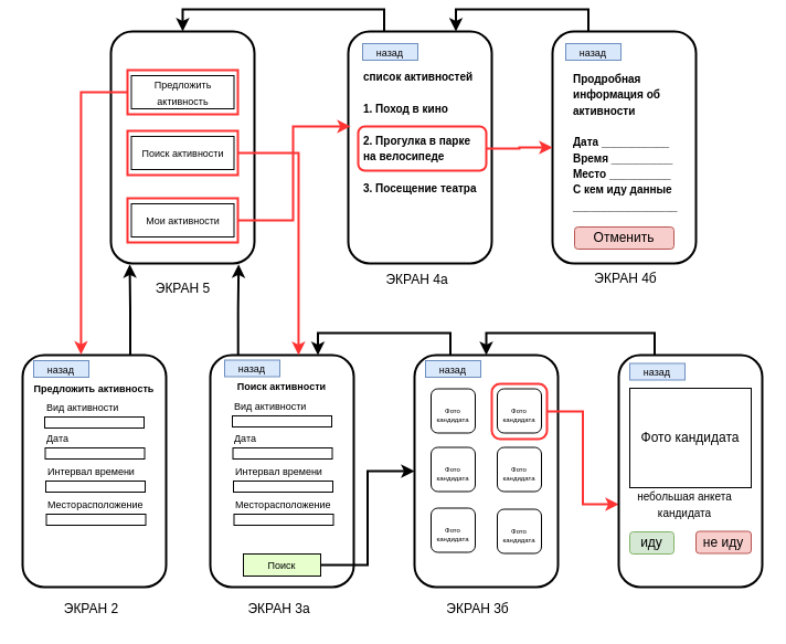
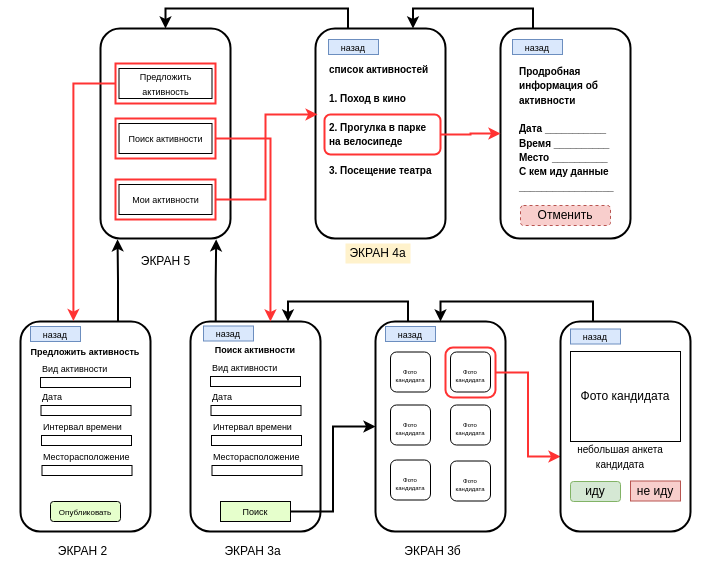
  <mxCell id="0" />
  <mxCell id="1" parent="0" />
  <mxCell id="2" value="" style="rounded=1;whiteSpace=wrap;html=1;strokeWidth=2;" vertex="1" parent="1"><mxGeometry x="190" y="313" width="130" height="210" as="geometry" /></mxCell>
  <mxCell id="3" value="&lt;font style=&quot;font-size: 9px;&quot;&gt;&lt;b&gt;Поиск активности&lt;/b&gt;&lt;/font&gt;" style="text;strokeColor=none;align=center;fillColor=none;html=1;verticalAlign=middle;whiteSpace=wrap;rounded=0;" vertex="1" parent="1"><mxGeometry x="195" y="325.5" width="120" height="30" as="geometry" /></mxCell>
  <mxCell id="4" value="" style="rounded=0;whiteSpace=wrap;html=1;strokeWidth=1;" vertex="1" parent="1"><mxGeometry x="210" y="368" width="90" height="10" as="geometry" /></mxCell>
  <mxCell id="5" value="&lt;font style=&quot;font-size: 9px;&quot;&gt;Вид активности&lt;/font&gt;" style="text;strokeColor=none;align=left;fillColor=none;html=1;verticalAlign=middle;whiteSpace=wrap;rounded=0;" vertex="1" parent="1"><mxGeometry x="209.5" y="354" width="95" height="10" as="geometry" /></mxCell>
  <mxCell id="6" value="" style="rounded=0;whiteSpace=wrap;html=1;strokeWidth=1;" vertex="1" parent="1"><mxGeometry x="210.5" y="397" width="90" height="10" as="geometry" /></mxCell>
  <mxCell id="7" value="&lt;font style=&quot;font-size: 9px;&quot;&gt;Дата&lt;/font&gt;" style="text;strokeColor=none;align=left;fillColor=none;html=1;verticalAlign=middle;whiteSpace=wrap;rounded=0;" vertex="1" parent="1"><mxGeometry x="210" y="383" width="95" height="10" as="geometry" /></mxCell>
  <mxCell id="8" value="&lt;font style=&quot;font-size: 9px;&quot;&gt;Интервал времени&lt;/font&gt;" style="text;strokeColor=none;align=left;fillColor=none;html=1;verticalAlign=middle;whiteSpace=wrap;rounded=0;" vertex="1" parent="1"><mxGeometry x="210.5" y="413" width="95" height="10" as="geometry" /></mxCell>
  <mxCell id="9" value="" style="rounded=0;whiteSpace=wrap;html=1;strokeWidth=1;" vertex="1" parent="1"><mxGeometry x="211" y="427" width="90" height="10" as="geometry" /></mxCell>
  <mxCell id="10" value="&lt;font style=&quot;font-size: 9px;&quot;&gt;Месторасположение&lt;/font&gt;" style="text;strokeColor=none;align=left;fillColor=none;html=1;verticalAlign=middle;whiteSpace=wrap;rounded=0;" vertex="1" parent="1"><mxGeometry x="211" y="443" width="95" height="10" as="geometry" /></mxCell>
  <mxCell id="11" value="" style="rounded=0;whiteSpace=wrap;html=1;strokeWidth=1;" vertex="1" parent="1"><mxGeometry x="211.5" y="457" width="90" height="10" as="geometry" /></mxCell>
  <mxCell id="12" style="edgeStyle=orthogonalEdgeStyle;rounded=0;orthogonalLoop=1;jettySize=auto;html=1;entryX=0;entryY=0.5;entryDx=0;entryDy=0;strokeWidth=2;" edge="1" parent="1" source="13" target="15"><mxGeometry relative="1" as="geometry" /></mxCell>
  <mxCell id="13" value="&lt;font style=&quot;font-size: 9px;&quot;&gt;Поиск&lt;/font&gt;" style="whiteSpace=wrap;html=1;fillColor=#E6FFCC;rounded=0;" vertex="1" parent="1"><mxGeometry x="220" y="493" width="70" height="20" as="geometry" /></mxCell>
  <mxCell id="14" style="edgeStyle=orthogonalEdgeStyle;rounded=0;orthogonalLoop=1;jettySize=auto;html=1;exitX=0.25;exitY=0;exitDx=0;exitDy=0;entryX=0.75;entryY=0;entryDx=0;entryDy=0;strokeWidth=2;" edge="1" parent="1" source="15" target="2"><mxGeometry relative="1" as="geometry" /></mxCell>
  <mxCell id="15" value="" style="rounded=1;whiteSpace=wrap;html=1;strokeWidth=2;" vertex="1" parent="1"><mxGeometry x="375" y="313" width="130" height="210" as="geometry" /></mxCell>
  <mxCell id="16" value="" style="rounded=1;whiteSpace=wrap;html=1;strokeWidth=2;" vertex="1" parent="1"><mxGeometry x="20" y="313" width="130" height="210" as="geometry" /></mxCell>
  <mxCell id="17" value="&lt;font style=&quot;font-size: 9px;&quot;&gt;&lt;b&gt;Предложить активность&lt;/b&gt;&lt;/font&gt;" style="text;strokeColor=none;align=center;fillColor=none;html=1;verticalAlign=middle;whiteSpace=wrap;rounded=0;" vertex="1" parent="1"><mxGeometry x="25" y="328" width="120" height="30" as="geometry" /></mxCell>
  <mxCell id="18" value="" style="rounded=0;whiteSpace=wrap;html=1;strokeWidth=1;" vertex="1" parent="1"><mxGeometry x="40" y="369" width="90" height="10" as="geometry" /></mxCell>
  <mxCell id="19" value="&lt;font style=&quot;font-size: 9px;&quot;&gt;Вид активности&lt;/font&gt;" style="text;strokeColor=none;align=left;fillColor=none;html=1;verticalAlign=middle;whiteSpace=wrap;rounded=0;" vertex="1" parent="1"><mxGeometry x="39.5" y="355" width="95" height="10" as="geometry" /></mxCell>
  <mxCell id="20" value="" style="rounded=0;whiteSpace=wrap;html=1;strokeWidth=1;" vertex="1" parent="1"><mxGeometry x="40.5" y="397" width="90" height="10" as="geometry" /></mxCell>
  <mxCell id="21" value="&lt;font style=&quot;font-size: 9px;&quot;&gt;Дата&lt;/font&gt;" style="text;strokeColor=none;align=left;fillColor=none;html=1;verticalAlign=middle;whiteSpace=wrap;rounded=0;" vertex="1" parent="1"><mxGeometry x="40" y="383" width="95" height="10" as="geometry" /></mxCell>
  <mxCell id="22" value="&lt;font style=&quot;font-size: 9px;&quot;&gt;Интервал времени&lt;/font&gt;" style="text;strokeColor=none;align=left;fillColor=none;html=1;verticalAlign=middle;whiteSpace=wrap;rounded=0;" vertex="1" parent="1"><mxGeometry x="40.5" y="413" width="95" height="10" as="geometry" /></mxCell>
  <mxCell id="23" value="" style="rounded=0;whiteSpace=wrap;html=1;strokeWidth=1;" vertex="1" parent="1"><mxGeometry x="41" y="427" width="90" height="10" as="geometry" /></mxCell>
  <mxCell id="24" value="&lt;font style=&quot;font-size: 9px;&quot;&gt;Месторасположение&lt;/font&gt;" style="text;strokeColor=none;align=left;fillColor=none;html=1;verticalAlign=middle;whiteSpace=wrap;rounded=0;" vertex="1" parent="1"><mxGeometry x="41" y="443" width="95" height="10" as="geometry" /></mxCell>
  <mxCell id="25" value="" style="rounded=0;whiteSpace=wrap;html=1;strokeWidth=1;" vertex="1" parent="1"><mxGeometry x="41.5" y="457" width="90" height="10" as="geometry" /></mxCell>
+ <mxCell id="26" value="&lt;font style=&quot;font-size: 8px;&quot;&gt;Опубликовать&lt;/font&gt;" style="rounded=1;whiteSpace=wrap;html=1;fillColor=#E6FFCC;" vertex="1" parent="1"><mxGeometry x="50" y="493" width="70" height="20" as="geometry" /></mxCell>
  <mxCell id="27" value="&lt;font style=&quot;font-size: 6px;&quot;&gt;Фото&lt;/font&gt;&lt;div style=&quot;line-height: 0%;&quot;&gt;&lt;font style=&quot;font-size: 6px;&quot;&gt;кандидата&lt;/font&gt;&lt;/div&gt;" style="rounded=1;whiteSpace=wrap;html=1;" vertex="1" parent="1"><mxGeometry x="390" y="343.5" width="40" height="40" as="geometry" /></mxCell>
  <mxCell id="28" value="&lt;font style=&quot;font-size: 6px;&quot;&gt;Фото&lt;/font&gt;&lt;div style=&quot;line-height: 0px;&quot;&gt;&lt;font style=&quot;font-size: 6px;&quot;&gt;кандидата&lt;/font&gt;&lt;/div&gt;" style="rounded=1;whiteSpace=wrap;html=1;" vertex="1" parent="1"><mxGeometry x="390" y="396.5" width="40" height="40" as="geometry" /></mxCell>
  <mxCell id="29" value="&lt;font style=&quot;font-size: 6px;&quot;&gt;Фото&lt;/font&gt;&lt;div style=&quot;line-height: 0px;&quot;&gt;&lt;font style=&quot;font-size: 6px;&quot;&gt;кандидата&lt;/font&gt;&lt;/div&gt;" style="rounded=1;whiteSpace=wrap;html=1;" vertex="1" parent="1"><mxGeometry x="450" y="343.5" width="40" height="40" as="geometry" /></mxCell>
  <mxCell id="30" value="&lt;font style=&quot;font-size: 6px;&quot;&gt;Фото&lt;/font&gt;&lt;div style=&quot;line-height: 0px;&quot;&gt;&lt;font style=&quot;font-size: 6px;&quot;&gt;кандидата&lt;/font&gt;&lt;/div&gt;" style="rounded=1;whiteSpace=wrap;html=1;" vertex="1" parent="1"><mxGeometry x="450" y="396.5" width="40" height="40" as="geometry" /></mxCell>
  <mxCell id="31" value="&lt;font style=&quot;font-size: 6px;&quot;&gt;Фото&lt;/font&gt;&lt;div style=&quot;line-height: 0px;&quot;&gt;&lt;font style=&quot;font-size: 6px;&quot;&gt;кандидата&lt;/font&gt;&lt;/div&gt;" style="rounded=1;whiteSpace=wrap;html=1;" vertex="1" parent="1"><mxGeometry x="390" y="451.5" width="40" height="40" as="geometry" /></mxCell>
  <mxCell id="32" value="&lt;font style=&quot;font-size: 6px;&quot;&gt;Фото&lt;/font&gt;&lt;div style=&quot;line-height: 0px;&quot;&gt;&lt;font style=&quot;font-size: 6px;&quot;&gt;кандидата&lt;/font&gt;&lt;/div&gt;" style="rounded=1;whiteSpace=wrap;html=1;" vertex="1" parent="1"><mxGeometry x="450" y="452.5" width="40" height="40" as="geometry" /></mxCell>
  <mxCell id="33" style="edgeStyle=orthogonalEdgeStyle;rounded=0;orthogonalLoop=1;jettySize=auto;html=1;entryX=0;entryY=0.5;entryDx=0;entryDy=0;strokeColor=#FF3333;strokeWidth=2;" edge="1" parent="1" source="34" target="49"><mxGeometry relative="1" as="geometry" /></mxCell>
  <mxCell id="34" value="" style="rounded=1;whiteSpace=wrap;html=1;fillColor=none;strokeColor=#FF3333;strokeWidth=2;" vertex="1" parent="1"><mxGeometry x="445" y="339" width="50" height="50" as="geometry" /></mxCell>
  <mxCell id="35" style="edgeStyle=orthogonalEdgeStyle;rounded=0;orthogonalLoop=1;jettySize=auto;html=1;exitX=0.25;exitY=0;exitDx=0;exitDy=0;entryX=0.5;entryY=0;entryDx=0;entryDy=0;strokeWidth=2;" edge="1" parent="1" source="36" target="15"><mxGeometry relative="1" as="geometry" /></mxCell>
  <mxCell id="36" value="" style="rounded=1;whiteSpace=wrap;html=1;strokeWidth=2;" vertex="1" parent="1"><mxGeometry x="560" y="313" width="130" height="210" as="geometry" /></mxCell>
  <mxCell id="37" value="" style="rounded=1;whiteSpace=wrap;html=1;strokeWidth=2;" vertex="1" parent="1"><mxGeometry x="100" y="20" width="130" height="210" as="geometry" /></mxCell>
  <mxCell id="38" value="&lt;font style=&quot;font-size: 9px;&quot;&gt;Предложить активность&lt;/font&gt;" style="text;strokeColor=default;align=center;fillColor=none;html=1;verticalAlign=middle;whiteSpace=wrap;rounded=0;" vertex="1" parent="1"><mxGeometry x="118.5" y="60" width="93" height="30" as="geometry" /></mxCell>
  <mxCell id="39" value="&lt;font style=&quot;font-size: 9px;&quot;&gt;Поиск активности&lt;/font&gt;" style="text;strokeColor=default;align=center;fillColor=none;html=1;verticalAlign=middle;whiteSpace=wrap;rounded=0;" vertex="1" parent="1"><mxGeometry x="118.5" y="115" width="93" height="30" as="geometry" /></mxCell>
  <mxCell id="40" value="&lt;font style=&quot;font-size: 9px;&quot;&gt;Мои активности&lt;/font&gt;" style="text;strokeColor=default;align=center;fillColor=none;html=1;verticalAlign=middle;whiteSpace=wrap;rounded=0;" vertex="1" parent="1"><mxGeometry x="118.5" y="176" width="93" height="30" as="geometry" /></mxCell>
  <mxCell id="41" value="" style="rounded=0;whiteSpace=wrap;html=1;fillColor=none;strokeColor=#FF3333;strokeWidth=2;" vertex="1" parent="1"><mxGeometry x="115" y="55" width="100" height="40" as="geometry" /></mxCell>
  <mxCell id="42" style="edgeStyle=orthogonalEdgeStyle;rounded=0;orthogonalLoop=1;jettySize=auto;html=1;exitX=0;exitY=0.5;exitDx=0;exitDy=0;entryX=0.407;entryY=-0.002;entryDx=0;entryDy=0;entryPerimeter=0;strokeColor=#FF3333;strokeWidth=2;" edge="1" parent="1" source="41" target="16"><mxGeometry relative="1" as="geometry" /></mxCell>
  <mxCell id="43" value="" style="rounded=0;whiteSpace=wrap;html=1;fillColor=none;strokeColor=#FF3333;strokeWidth=2;" vertex="1" parent="1"><mxGeometry x="115" y="110" width="100" height="40" as="geometry" /></mxCell>
  <mxCell id="44" value="" style="rounded=0;whiteSpace=wrap;html=1;fillColor=none;strokeColor=#FF3333;strokeWidth=2;" vertex="1" parent="1"><mxGeometry x="115" y="171" width="100" height="40" as="geometry" /></mxCell>
  <mxCell id="45" style="edgeStyle=orthogonalEdgeStyle;rounded=0;orthogonalLoop=1;jettySize=auto;html=1;exitX=1;exitY=0.5;exitDx=0;exitDy=0;strokeColor=#FF3333;strokeWidth=2;entryX=0.615;entryY=0;entryDx=0;entryDy=0;entryPerimeter=0;" edge="1" parent="1" source="43" target="2"><mxGeometry relative="1" as="geometry"><mxPoint x="270" y="303" as="targetPoint" /></mxGeometry></mxCell>
  <mxCell id="46" value="Фото кандидата" style="rounded=0;whiteSpace=wrap;html=1;" vertex="1" parent="1"><mxGeometry x="570" y="343" width="110" height="90" as="geometry" /></mxCell>
- <mxCell id="47" value="иду" style="rounded=1;whiteSpace=wrap;html=1;fillColor=#d5e8d4;strokeColor=#82b366;" vertex="1" parent="1"><mxGeometry x="570" y="473" width="40" height="20" as="geometry" /></mxCell>
- <mxCell id="48" value="не иду" style="rounded=1;whiteSpace=wrap;html=1;fillColor=#f8cecc;strokeColor=#b85450;" vertex="1" parent="1"><mxGeometry x="630" y="472.5" width="50" height="20" as="geometry" /></mxCell>
+ <mxCell id="47" value="иду" style="rounded=1;whiteSpace=wrap;html=1;fillColor=#d5e8d4;strokeColor=#82b366;" vertex="1" parent="1"><mxGeometry x="570" y="473" width="50" height="20" as="geometry" /></mxCell>
+ <mxCell id="48" value="не иду" style="whiteSpace=wrap;html=1;fillColor=#f8cecc;strokeColor=#b85450;rounded=0;" vertex="1" parent="1"><mxGeometry x="630" y="472.5" width="50" height="20" as="geometry" /></mxCell>
  <mxCell id="49" value="&lt;font size=&quot;1&quot;&gt;небольшая анкета кандидата&lt;/font&gt;" style="text;strokeColor=none;align=center;fillColor=none;html=1;verticalAlign=middle;whiteSpace=wrap;rounded=0;" vertex="1" parent="1"><mxGeometry x="560" y="433" width="120" height="30" as="geometry" /></mxCell>
  <mxCell id="50" value="&lt;font style=&quot;font-size: 9px;&quot;&gt;назад&lt;/font&gt;" style="rounded=0;whiteSpace=wrap;html=1;fillColor=#dae8fc;strokeColor=#6c8ebf;" vertex="1" parent="1"><mxGeometry x="385" y="318" width="50" height="15" as="geometry" /></mxCell>
  <mxCell id="51" value="&lt;font style=&quot;font-size: 9px;&quot;&gt;назад&lt;/font&gt;" style="rounded=0;whiteSpace=wrap;html=1;fillColor=#dae8fc;strokeColor=#6c8ebf;" vertex="1" parent="1"><mxGeometry x="570" y="320.5" width="50" height="15" as="geometry" /></mxCell>
  <mxCell id="52" value="&lt;font style=&quot;font-size: 9px;&quot;&gt;назад&lt;/font&gt;" style="rounded=0;whiteSpace=wrap;html=1;fillColor=#dae8fc;strokeColor=#6c8ebf;" vertex="1" parent="1"><mxGeometry x="203" y="317.5" width="50" height="15" as="geometry" /></mxCell>
  <mxCell id="53" value="&lt;font style=&quot;font-size: 9px;&quot;&gt;назад&lt;/font&gt;" style="rounded=0;whiteSpace=wrap;html=1;fillColor=#dae8fc;strokeColor=#6c8ebf;" vertex="1" parent="1"><mxGeometry x="30" y="318" width="50" height="15" as="geometry" /></mxCell>
  <mxCell id="54" style="edgeStyle=orthogonalEdgeStyle;rounded=0;orthogonalLoop=1;jettySize=auto;html=1;exitX=0.25;exitY=0;exitDx=0;exitDy=0;entryX=0.5;entryY=0;entryDx=0;entryDy=0;strokeWidth=2;" edge="1" parent="1" source="55" target="37"><mxGeometry relative="1" as="geometry" /></mxCell>
  <mxCell id="55" value="" style="rounded=1;whiteSpace=wrap;html=1;strokeWidth=2;" vertex="1" parent="1"><mxGeometry x="315" y="20" width="130" height="210" as="geometry" /></mxCell>
  <mxCell id="56" value="&lt;div style=&quot;text-align: left;&quot;&gt;&lt;b style=&quot;font-size: x-small; background-color: initial;&quot;&gt;список активностей&lt;/b&gt;&lt;/div&gt;&lt;div style=&quot;text-align: left;&quot;&gt;&lt;b style=&quot;font-size: x-small; background-color: initial;&quot;&gt;&lt;br&gt;&lt;/b&gt;&lt;/div&gt;&lt;div style=&quot;text-align: left;&quot;&gt;&lt;font size=&quot;1&quot;&gt;&lt;b&gt;1. Поход в кино&lt;/b&gt;&lt;/font&gt;&lt;/div&gt;&lt;div style=&quot;text-align: left;&quot;&gt;&lt;font size=&quot;1&quot;&gt;&lt;b&gt;&lt;br&gt;&lt;/b&gt;&lt;/font&gt;&lt;/div&gt;&lt;div style=&quot;text-align: left;&quot;&gt;&lt;font size=&quot;1&quot;&gt;&lt;b&gt;2. Прогулка в парке на велосипеде&lt;/b&gt;&lt;/font&gt;&lt;/div&gt;&lt;div style=&quot;text-align: left;&quot;&gt;&lt;font size=&quot;1&quot;&gt;&lt;b&gt;&lt;br&gt;&lt;/b&gt;&lt;/font&gt;&lt;/div&gt;&lt;div style=&quot;text-align: left;&quot;&gt;&lt;font size=&quot;1&quot;&gt;&lt;b&gt;3. Посещение театра&lt;/b&gt;&lt;/font&gt;&lt;/div&gt;" style="text;strokeColor=none;align=center;fillColor=none;html=1;verticalAlign=middle;whiteSpace=wrap;rounded=0;" vertex="1" parent="1"><mxGeometry x="328" y="51" width="109" height="120" as="geometry" /></mxCell>
  <mxCell id="57" style="edgeStyle=orthogonalEdgeStyle;rounded=0;orthogonalLoop=1;jettySize=auto;html=1;exitX=1;exitY=0.5;exitDx=0;exitDy=0;entryX=0.016;entryY=0.409;entryDx=0;entryDy=0;entryPerimeter=0;fontColor=#FF3333;strokeWidth=2;strokeColor=#FF3333;" edge="1" parent="1" source="44" target="55"><mxGeometry relative="1" as="geometry" /></mxCell>
  <mxCell id="58" style="edgeStyle=orthogonalEdgeStyle;rounded=0;orthogonalLoop=1;jettySize=auto;html=1;exitX=0.25;exitY=0;exitDx=0;exitDy=0;entryX=0.75;entryY=0;entryDx=0;entryDy=0;strokeWidth=2;" edge="1" parent="1" source="59" target="55"><mxGeometry relative="1" as="geometry" /></mxCell>
  <mxCell id="59" value="" style="rounded=1;whiteSpace=wrap;html=1;strokeWidth=2;" vertex="1" parent="1"><mxGeometry x="500" y="20" width="130" height="210" as="geometry" /></mxCell>
  <mxCell id="60" value="&lt;div style=&quot;text-align: left;&quot;&gt;&lt;font size=&quot;1&quot;&gt;&lt;b&gt;Продробная информация об активности&lt;/b&gt;&lt;/font&gt;&lt;/div&gt;&lt;div style=&quot;text-align: left;&quot;&gt;&lt;font size=&quot;1&quot;&gt;&lt;b&gt;&lt;br&gt;&lt;/b&gt;&lt;/font&gt;&lt;/div&gt;&lt;div style=&quot;text-align: left;&quot;&gt;&lt;font size=&quot;1&quot;&gt;&lt;b&gt;Дата ___________&lt;/b&gt;&lt;/font&gt;&lt;/div&gt;&lt;div style=&quot;text-align: left;&quot;&gt;&lt;b style=&quot;font-size: x-small; background-color: initial;&quot;&gt;Время __________&lt;/b&gt;&lt;br&gt;&lt;/div&gt;&lt;div style=&quot;text-align: left;&quot;&gt;&lt;b style=&quot;font-size: x-small; background-color: initial;&quot;&gt;Место __________&lt;/b&gt;&lt;br&gt;&lt;/div&gt;&lt;div style=&quot;text-align: left;&quot;&gt;&lt;b style=&quot;font-size: x-small; background-color: initial;&quot;&gt;С кем иду данные _________________&lt;/b&gt;&lt;br&gt;&lt;/div&gt;" style="text;strokeColor=none;align=center;fillColor=none;html=1;verticalAlign=middle;whiteSpace=wrap;rounded=0;" vertex="1" parent="1"><mxGeometry x="518" y="60" width="98" height="120" as="geometry" /></mxCell>
- <mxCell id="61" value="Отменить" style="rounded=1;whiteSpace=wrap;html=1;fillColor=#f8cecc;strokeColor=#b85450;" vertex="1" parent="1"><mxGeometry x="520" y="197" width="90" height="20" as="geometry" /></mxCell>
+ <mxCell id="61" value="Отменить" style="rounded=1;whiteSpace=wrap;html=1;fillColor=#f8cecc;strokeColor=#b85450;dashed=1;" vertex="1" parent="1"><mxGeometry x="520" y="197" width="90" height="20" as="geometry" /></mxCell>
  <mxCell id="62" value="&lt;font style=&quot;font-size: 9px;&quot;&gt;назад&lt;/font&gt;" style="rounded=0;whiteSpace=wrap;html=1;fillColor=#dae8fc;strokeColor=#6c8ebf;" vertex="1" parent="1"><mxGeometry x="512" y="31" width="50" height="15" as="geometry" /></mxCell>
  <mxCell id="63" style="edgeStyle=orthogonalEdgeStyle;rounded=0;orthogonalLoop=1;jettySize=auto;html=1;entryX=0;entryY=0.5;entryDx=0;entryDy=0;strokeColor=#FF3333;strokeWidth=2;" edge="1" parent="1" source="64" target="59"><mxGeometry relative="1" as="geometry" /></mxCell>
  <mxCell id="64" value="" style="rounded=1;whiteSpace=wrap;html=1;fillColor=none;strokeColor=#FF3333;strokeWidth=2;" vertex="1" parent="1"><mxGeometry x="324" y="106" width="116" height="40" as="geometry" /></mxCell>
  <mxCell id="65" style="edgeStyle=orthogonalEdgeStyle;rounded=0;orthogonalLoop=1;jettySize=auto;html=1;exitX=0.194;exitY=-0.001;exitDx=0;exitDy=0;entryX=0.89;entryY=1.004;entryDx=0;entryDy=0;entryPerimeter=0;strokeWidth=2;exitPerimeter=0;" edge="1" parent="1" source="2" target="37"><mxGeometry relative="1" as="geometry" /></mxCell>
  <mxCell id="66" style="edgeStyle=orthogonalEdgeStyle;rounded=0;orthogonalLoop=1;jettySize=auto;html=1;exitX=0.75;exitY=0;exitDx=0;exitDy=0;entryX=0.131;entryY=1.004;entryDx=0;entryDy=0;entryPerimeter=0;strokeWidth=2;" edge="1" parent="1" source="16" target="37"><mxGeometry relative="1" as="geometry" /></mxCell>
  <mxCell id="67" value="&lt;font style=&quot;font-size: 9px;&quot;&gt;назад&lt;/font&gt;" style="rounded=0;whiteSpace=wrap;html=1;fillColor=#dae8fc;strokeColor=#6c8ebf;" vertex="1" parent="1"><mxGeometry x="328" y="31" width="50" height="15" as="geometry" /></mxCell>
  <mxCell id="68" value="ЭКРАН 5" style="rounded=0;whiteSpace=wrap;html=1;strokeColor=none;" vertex="1" parent="1"><mxGeometry x="132.5" y="243" width="65" height="20" as="geometry" /></mxCell>
  <mxCell id="69" value="ЭКРАН 2" style="rounded=0;whiteSpace=wrap;html=1;strokeColor=none;" vertex="1" parent="1"><mxGeometry x="50" y="533" width="65" height="20" as="geometry" /></mxCell>
  <mxCell id="70" value="ЭКРАН 3а" style="rounded=0;whiteSpace=wrap;html=1;strokeColor=none;" vertex="1" parent="1"><mxGeometry x="220" y="533" width="65" height="20" as="geometry" /></mxCell>
  <mxCell id="71" value="ЭКРАН 3б" style="rounded=0;whiteSpace=wrap;html=1;strokeColor=none;" vertex="1" parent="1"><mxGeometry x="400" y="533" width="65" height="20" as="geometry" /></mxCell>
- <mxCell id="72" value="ЭКРАН 4б" style="rounded=0;whiteSpace=wrap;html=1;strokeColor=none;" vertex="1" parent="1"><mxGeometry x="533.5" y="234" width="65" height="20" as="geometry" /></mxCell>
- <mxCell id="73" value="ЭКРАН 4а" style="rounded=0;whiteSpace=wrap;html=1;strokeColor=none;" vertex="1" parent="1"><mxGeometry x="345" y="235" width="65" height="20" as="geometry" /></mxCell>
+ <mxCell id="73" value="ЭКРАН 4а" style="rounded=0;whiteSpace=wrap;html=1;strokeColor=none;fillColor=#fff2cc;" vertex="1" parent="1"><mxGeometry x="345" y="235" width="65" height="20" as="geometry" /></mxCell>
